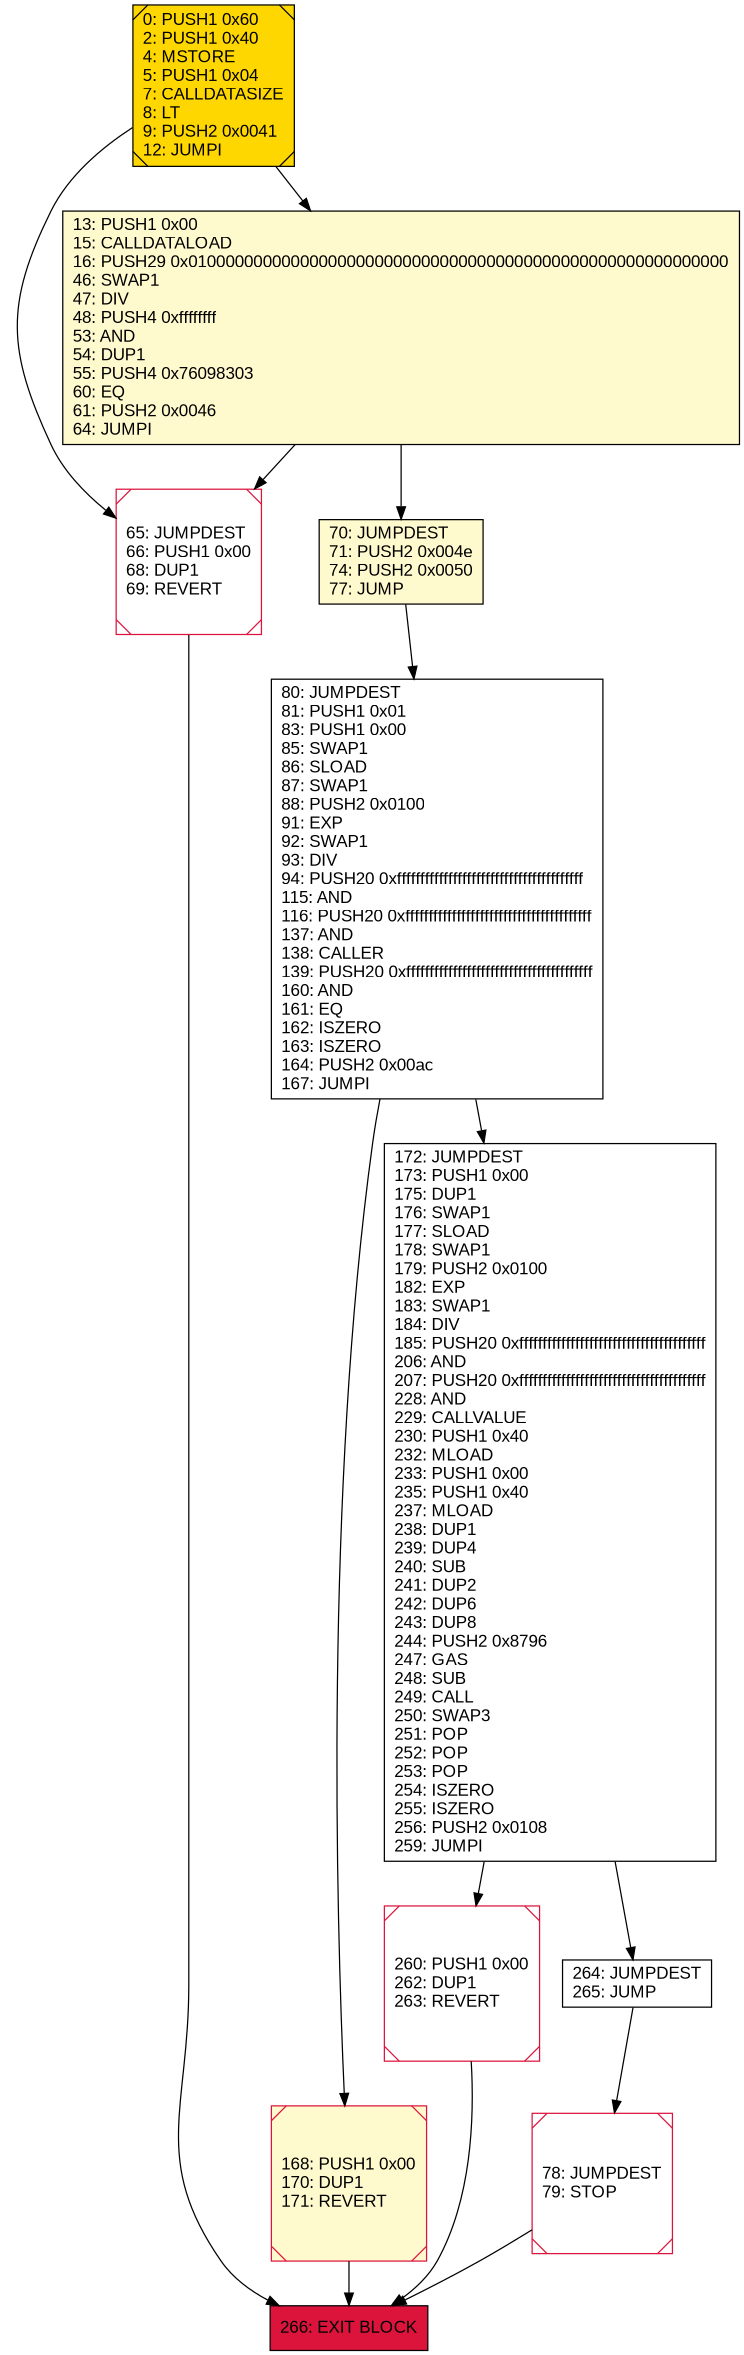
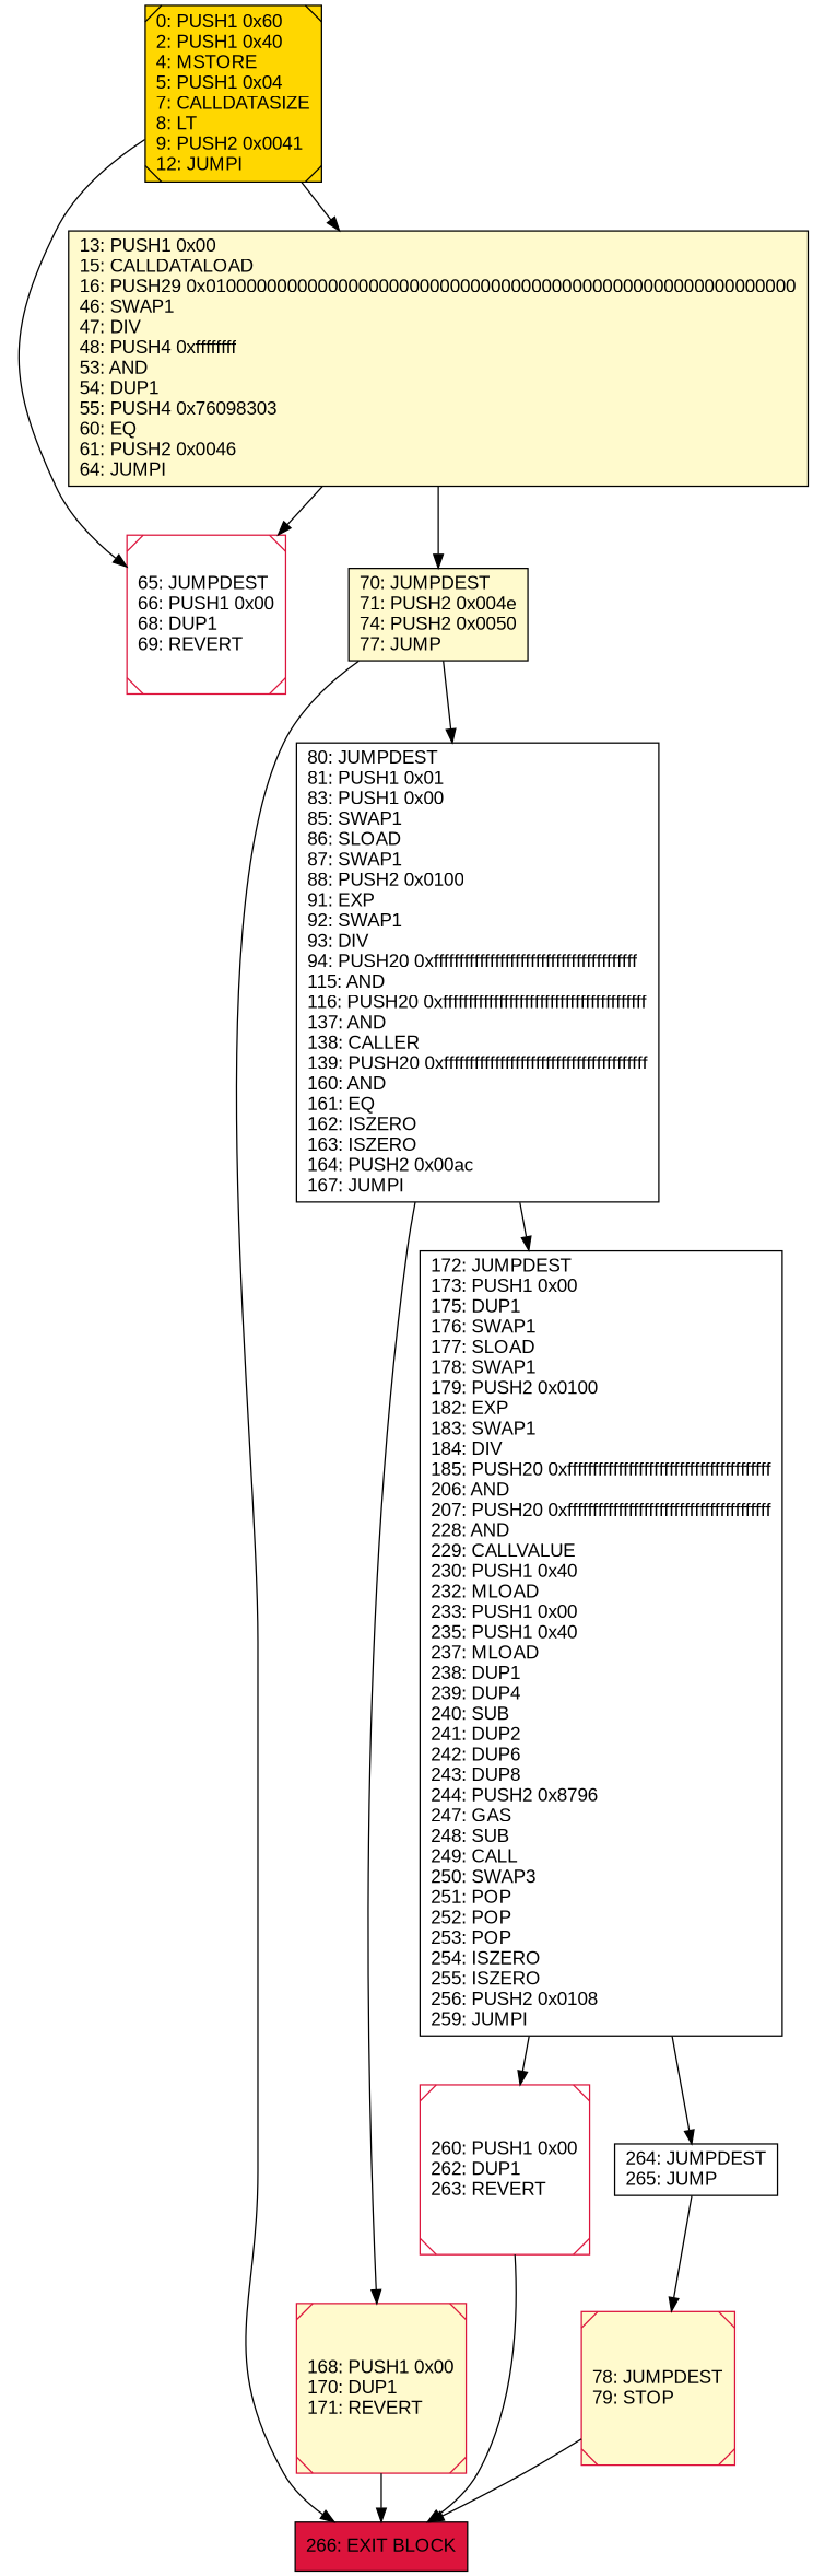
  digraph {
    rankdir=UD
    node [color=black fillcolor=white fontcolor=black fontname=arial shape=box style=filled]
    n1 [fillcolor=lemonchiffon label="13: PUSH1 0x00\l15: CALLDATALOAD\l16: PUSH29 0x0100000000000000000000000000000000000000000000000000000000\l46: SWAP1\l47: DIV\l48: PUSH4 0xffffffff\l53: AND\l54: DUP1\l55: PUSH4 0x76098303\l60: EQ\l61: PUSH2 0x0046\l64: JUMPI\l"]
    n2 [color=crimson label="65: JUMPDEST\l66: PUSH1 0x00\l68: DUP1\l69: REVERT\l" shape=Msquare]
    n3 [fillcolor=lemonchiffon label="70: JUMPDEST\l71: PUSH2 0x004e\l74: PUSH2 0x0050\l77: JUMP\l"]
    n4 [fillcolor=crimson label="266: EXIT BLOCK\l"]
    n5 [label="80: JUMPDEST\l81: PUSH1 0x01\l83: PUSH1 0x00\l85: SWAP1\l86: SLOAD\l87: SWAP1\l88: PUSH2 0x0100\l91: EXP\l92: SWAP1\l93: DIV\l94: PUSH20 0xffffffffffffffffffffffffffffffffffffffff\l115: AND\l116: PUSH20 0xffffffffffffffffffffffffffffffffffffffff\l137: AND\l138: CALLER\l139: PUSH20 0xffffffffffffffffffffffffffffffffffffffff\l160: AND\l161: EQ\l162: ISZERO\l163: ISZERO\l164: PUSH2 0x00ac\l167: JUMPI\l"]
    n6 [color=crimson fillcolor=lemonchiffon label="168: PUSH1 0x00\l170: DUP1\l171: REVERT\l" shape=Msquare]
    n7 [label="172: JUMPDEST\l173: PUSH1 0x00\l175: DUP1\l176: SWAP1\l177: SLOAD\l178: SWAP1\l179: PUSH2 0x0100\l182: EXP\l183: SWAP1\l184: DIV\l185: PUSH20 0xffffffffffffffffffffffffffffffffffffffff\l206: AND\l207: PUSH20 0xffffffffffffffffffffffffffffffffffffffff\l228: AND\l229: CALLVALUE\l230: PUSH1 0x40\l232: MLOAD\l233: PUSH1 0x00\l235: PUSH1 0x40\l237: MLOAD\l238: DUP1\l239: DUP4\l240: SUB\l241: DUP2\l242: DUP6\l243: DUP8\l244: PUSH2 0x8796\l247: GAS\l248: SUB\l249: CALL\l250: SWAP3\l251: POP\l252: POP\l253: POP\l254: ISZERO\l255: ISZERO\l256: PUSH2 0x0108\l259: JUMPI\l"]
    n8 [color=crimson label="260: PUSH1 0x00\l262: DUP1\l263: REVERT\l" shape=Msquare]
    n9 [label="264: JUMPDEST\l265: JUMP\l"]
    n10 [fillcolor=gold label="0: PUSH1 0x60\l2: PUSH1 0x40\l4: MSTORE\l5: PUSH1 0x04\l7: CALLDATASIZE\l8: LT\l9: PUSH2 0x0041\l12: JUMPI\l" shape=Msquare]
-   n11 [color=crimson label="78: JUMPDEST\l79: STOP\l" shape=Msquare]
+   n11 [color=crimson fillcolor=lemonchiffon label="78: JUMPDEST\l79: STOP\l" shape=Msquare]
    n1 -> n2
    n1 -> n3
-   n2 -> n4
+   n3 -> n4
    n3 -> n5
    n5 -> n6
    n5 -> n7
    n6 -> n4
    n7 -> n8
    n7 -> n9
    n8 -> n4
    n9 -> n11
    n10 -> n1
    n10 -> n2
    n11 -> n4
  }
